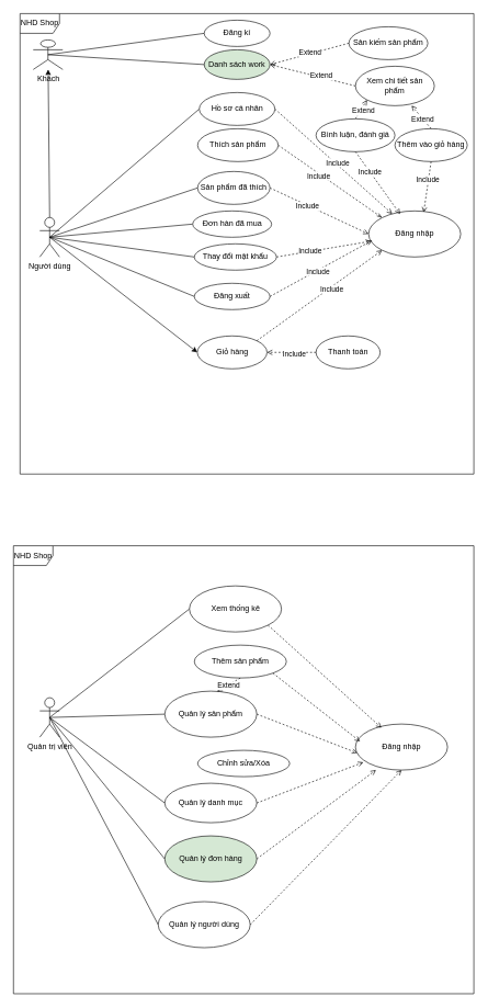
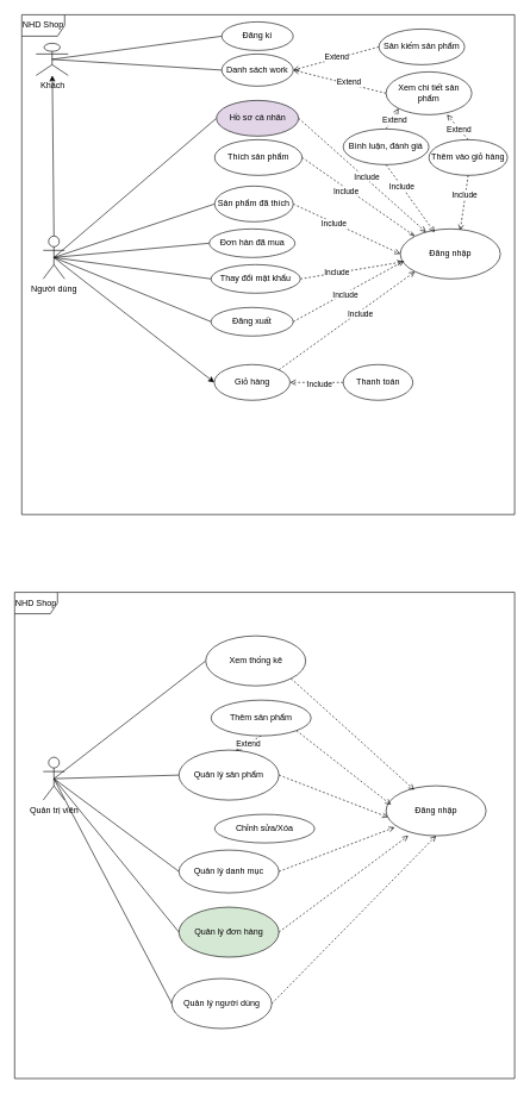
  <mxCell id="0" />
  <mxCell id="1" parent="0" />
  <mxCell id="2" value="NHD Shop" style="shape=umlFrame;whiteSpace=wrap;html=1;pointerEvents=0;" vertex="1" parent="1"><mxGeometry x="30" y="20" width="690" height="700" as="geometry" /></mxCell>
  <mxCell id="3" style="edgeStyle=none;rounded=0;orthogonalLoop=1;jettySize=auto;html=1;exitX=0.5;exitY=0.5;exitDx=0;exitDy=0;exitPerimeter=0;entryX=0;entryY=0.5;entryDx=0;entryDy=0;endArrow=none;endFill=0;" edge="1" parent="1" source="5" target="7"><mxGeometry relative="1" as="geometry" /></mxCell>
  <mxCell id="4" style="edgeStyle=none;rounded=0;orthogonalLoop=1;jettySize=auto;html=1;exitX=0.5;exitY=0.5;exitDx=0;exitDy=0;exitPerimeter=0;entryX=0;entryY=0.5;entryDx=0;entryDy=0;endArrow=none;endFill=0;" edge="1" parent="1" source="5" target="6"><mxGeometry relative="1" as="geometry" /></mxCell>
  <mxCell id="5" value="Khách" style="shape=umlActor;verticalLabelPosition=bottom;verticalAlign=top;html=1;" vertex="1" parent="1"><mxGeometry x="50" y="60" width="45" height="45" as="geometry" /></mxCell>
- <mxCell id="6" value="Danh sách work" style="ellipse;whiteSpace=wrap;html=1;fillColor=#d5e8d4;" vertex="1" parent="1"><mxGeometry x="310" y="75" width="100" height="45" as="geometry" /></mxCell>
+ <mxCell id="6" value="Danh sách work" style="ellipse;whiteSpace=wrap;html=1;" vertex="1" parent="1"><mxGeometry x="310" y="75" width="100" height="45" as="geometry" /></mxCell>
  <mxCell id="7" value="Đăng kí" style="ellipse;whiteSpace=wrap;html=1;" vertex="1" parent="1"><mxGeometry x="310" y="30" width="100" height="40" as="geometry" /></mxCell>
  <mxCell id="8" style="edgeStyle=none;rounded=0;orthogonalLoop=1;jettySize=auto;html=1;exitX=0;exitY=0.5;exitDx=0;exitDy=0;entryX=1;entryY=0.5;entryDx=0;entryDy=0;dashed=1;endArrow=open;endFill=0;" edge="1" parent="1" source="10" target="6"><mxGeometry relative="1" as="geometry" /></mxCell>
  <mxCell id="9" value="Extend" style="edgeLabel;html=1;align=center;verticalAlign=middle;resizable=0;points=[];" vertex="1" connectable="0" parent="8"><mxGeometry x="-0.023" y="-1" relative="1" as="geometry"><mxPoint as="offset" /></mxGeometry></mxCell>
  <mxCell id="10" value="Sản kiếm sản phẩm" style="ellipse;whiteSpace=wrap;html=1;" vertex="1" parent="1"><mxGeometry x="530" y="40" width="120" height="50" as="geometry" /></mxCell>
  <mxCell id="11" style="edgeStyle=none;rounded=0;orthogonalLoop=1;jettySize=auto;html=1;exitX=0;exitY=0.5;exitDx=0;exitDy=0;entryX=1;entryY=0.5;entryDx=0;entryDy=0;dashed=1;endArrow=open;endFill=0;" edge="1" parent="1" source="13" target="6"><mxGeometry relative="1" as="geometry" /></mxCell>
  <mxCell id="12" value="Extend" style="edgeLabel;html=1;align=center;verticalAlign=middle;resizable=0;points=[];" vertex="1" connectable="0" parent="11"><mxGeometry x="-0.188" y="-2" relative="1" as="geometry"><mxPoint x="-1" as="offset" /></mxGeometry></mxCell>
  <mxCell id="13" value="Xem chi tiết sản phẩm" style="ellipse;whiteSpace=wrap;html=1;" vertex="1" parent="1"><mxGeometry x="540" y="100" width="120" height="60" as="geometry" /></mxCell>
  <mxCell id="14" style="edgeStyle=none;rounded=0;orthogonalLoop=1;jettySize=auto;html=1;exitX=0.5;exitY=0.5;exitDx=0;exitDy=0;exitPerimeter=0;entryX=0;entryY=0.5;entryDx=0;entryDy=0;endArrow=none;endFill=0;" edge="1" parent="1" source="21" target="24"><mxGeometry relative="1" as="geometry" /></mxCell>
  <mxCell id="15" style="edgeStyle=none;rounded=0;orthogonalLoop=1;jettySize=auto;html=1;exitX=0.5;exitY=0.5;exitDx=0;exitDy=0;exitPerimeter=0;entryX=0;entryY=0.5;entryDx=0;entryDy=0;endArrow=none;endFill=0;" edge="1" parent="1" source="21" target="27"><mxGeometry relative="1" as="geometry" /></mxCell>
  <mxCell id="16" style="edgeStyle=none;rounded=0;orthogonalLoop=1;jettySize=auto;html=1;exitX=0.5;exitY=0.5;exitDx=0;exitDy=0;exitPerimeter=0;entryX=0;entryY=0.5;entryDx=0;entryDy=0;endArrow=none;endFill=0;" edge="1" parent="1" source="21" target="28"><mxGeometry relative="1" as="geometry" /></mxCell>
  <mxCell id="17" style="edgeStyle=none;rounded=0;orthogonalLoop=1;jettySize=auto;html=1;exitX=0.5;exitY=0.5;exitDx=0;exitDy=0;exitPerimeter=0;entryX=0;entryY=0.5;entryDx=0;entryDy=0;endArrow=none;endFill=0;" edge="1" parent="1" source="21" target="31"><mxGeometry relative="1" as="geometry" /></mxCell>
  <mxCell id="18" style="edgeStyle=none;rounded=0;orthogonalLoop=1;jettySize=auto;html=1;exitX=0.5;exitY=0.5;exitDx=0;exitDy=0;exitPerimeter=0;entryX=0;entryY=0.5;entryDx=0;entryDy=0;endArrow=none;endFill=0;" edge="1" parent="1" source="21" target="32"><mxGeometry relative="1" as="geometry" /></mxCell>
  <mxCell id="19" style="edgeStyle=none;rounded=0;orthogonalLoop=1;jettySize=auto;html=1;exitX=0.5;exitY=0.5;exitDx=0;exitDy=0;exitPerimeter=0;entryX=0;entryY=0.5;entryDx=0;entryDy=0;" edge="1" parent="1" source="21" target="38"><mxGeometry relative="1" as="geometry" /></mxCell>
  <mxCell id="20" style="edgeStyle=none;rounded=0;orthogonalLoop=1;jettySize=auto;html=1;exitX=0.5;exitY=0;exitDx=0;exitDy=0;exitPerimeter=0;" edge="1" parent="1" source="21" target="5"><mxGeometry relative="1" as="geometry" /></mxCell>
  <mxCell id="21" value="Người dùng" style="shape=umlActor;verticalLabelPosition=bottom;verticalAlign=top;html=1;" vertex="1" parent="1"><mxGeometry x="60" y="330" width="30" height="60" as="geometry" /></mxCell>
  <mxCell id="22" style="edgeStyle=none;rounded=0;orthogonalLoop=1;jettySize=auto;html=1;exitX=1;exitY=0.5;exitDx=0;exitDy=0;dashed=1;endArrow=open;endFill=0;" edge="1" parent="1" source="24" target="48"><mxGeometry relative="1" as="geometry" /></mxCell>
  <mxCell id="23" value="Include" style="edgeLabel;html=1;align=center;verticalAlign=middle;resizable=0;points=[];" vertex="1" connectable="0" parent="22"><mxGeometry x="0.043" y="2" relative="1" as="geometry"><mxPoint as="offset" /></mxGeometry></mxCell>
- <mxCell id="24" value="Hồ sơ cá nhân" style="ellipse;whiteSpace=wrap;html=1;" vertex="1" parent="1"><mxGeometry x="302.5" y="140" width="115" height="50" as="geometry" /></mxCell>
+ <mxCell id="24" value="Hồ sơ cá nhân" style="ellipse;whiteSpace=wrap;html=1;fillColor=#e1d5e7;" vertex="1" parent="1"><mxGeometry x="302.5" y="140" width="115" height="50" as="geometry" /></mxCell>
  <mxCell id="25" style="edgeStyle=none;rounded=0;orthogonalLoop=1;jettySize=auto;html=1;exitX=1;exitY=0.5;exitDx=0;exitDy=0;entryX=0;entryY=0.5;entryDx=0;entryDy=0;endArrow=open;endFill=0;dashed=1;" edge="1" parent="1" source="27" target="48"><mxGeometry relative="1" as="geometry" /></mxCell>
  <mxCell id="26" value="Include" style="edgeLabel;html=1;align=center;verticalAlign=middle;resizable=0;points=[];" vertex="1" connectable="0" parent="25"><mxGeometry x="-0.254" relative="1" as="geometry"><mxPoint y="1" as="offset" /></mxGeometry></mxCell>
  <mxCell id="27" value="Sản phẩm đã thích" style="ellipse;whiteSpace=wrap;html=1;" vertex="1" parent="1"><mxGeometry x="300" y="260" width="110" height="50" as="geometry" /></mxCell>
  <mxCell id="28" value="Đơn hàn đã mua" style="ellipse;whiteSpace=wrap;html=1;" vertex="1" parent="1"><mxGeometry x="292.5" y="320" width="120" height="40" as="geometry" /></mxCell>
  <mxCell id="29" style="edgeStyle=none;rounded=0;orthogonalLoop=1;jettySize=auto;html=1;exitX=1;exitY=0.5;exitDx=0;exitDy=0;dashed=1;endArrow=open;endFill=0;" edge="1" parent="1" source="31" target="48"><mxGeometry relative="1" as="geometry" /></mxCell>
  <mxCell id="30" value="Include" style="edgeLabel;html=1;align=center;verticalAlign=middle;resizable=0;points=[];" vertex="1" connectable="0" parent="29"><mxGeometry x="-0.306" y="1" relative="1" as="geometry"><mxPoint as="offset" /></mxGeometry></mxCell>
  <mxCell id="31" value="Thay đổi mật khẩu" style="ellipse;whiteSpace=wrap;html=1;" vertex="1" parent="1"><mxGeometry x="295" y="370" width="125" height="40" as="geometry" /></mxCell>
  <mxCell id="32" value="Đăng xuất" style="ellipse;whiteSpace=wrap;html=1;" vertex="1" parent="1"><mxGeometry x="295" y="430" width="115" height="40" as="geometry" /></mxCell>
  <mxCell id="33" style="edgeStyle=none;rounded=0;orthogonalLoop=1;jettySize=auto;html=1;exitX=1;exitY=0.5;exitDx=0;exitDy=0;entryX=0;entryY=0;entryDx=0;entryDy=0;dashed=1;endArrow=openThin;endFill=0;" edge="1" parent="1" source="35" target="48"><mxGeometry relative="1" as="geometry" /></mxCell>
  <mxCell id="34" value="Include" style="edgeLabel;html=1;align=center;verticalAlign=middle;resizable=0;points=[];" vertex="1" connectable="0" parent="33"><mxGeometry x="-0.196" y="-3" relative="1" as="geometry"><mxPoint as="offset" /></mxGeometry></mxCell>
  <mxCell id="35" value="Thích sản phẩm" style="ellipse;whiteSpace=wrap;html=1;" vertex="1" parent="1"><mxGeometry x="300" y="195" width="122.5" height="50" as="geometry" /></mxCell>
  <mxCell id="36" style="edgeStyle=none;rounded=0;orthogonalLoop=1;jettySize=auto;html=1;exitX=1;exitY=0;exitDx=0;exitDy=0;entryX=0;entryY=1;entryDx=0;entryDy=0;endArrow=open;endFill=0;dashed=1;" edge="1" parent="1" source="38" target="48"><mxGeometry relative="1" as="geometry" /></mxCell>
  <mxCell id="37" value="Include" style="edgeLabel;html=1;align=center;verticalAlign=middle;resizable=0;points=[];" vertex="1" connectable="0" parent="36"><mxGeometry x="0.187" y="-3" relative="1" as="geometry"><mxPoint x="-1" as="offset" /></mxGeometry></mxCell>
  <mxCell id="38" value="Giỏ hàng" style="ellipse;whiteSpace=wrap;html=1;" vertex="1" parent="1"><mxGeometry x="299.5" y="510" width="106" height="50" as="geometry" /></mxCell>
  <mxCell id="39" value="Thêm vào giỏ hàng" style="ellipse;whiteSpace=wrap;html=1;" vertex="1" parent="1"><mxGeometry x="600" y="195" width="110" height="50" as="geometry" /></mxCell>
  <mxCell id="40" style="edgeStyle=none;rounded=0;orthogonalLoop=1;jettySize=auto;html=1;exitX=0.5;exitY=0;exitDx=0;exitDy=0;entryX=0;entryY=1;entryDx=0;entryDy=0;endArrow=open;endFill=0;dashed=1;" edge="1" parent="1" source="42" target="13"><mxGeometry relative="1" as="geometry"><mxPoint x="400" y="525" as="targetPoint" /></mxGeometry></mxCell>
  <mxCell id="41" value="Extend" style="edgeLabel;html=1;align=center;verticalAlign=middle;resizable=0;points=[];" vertex="1" connectable="0" parent="40"><mxGeometry x="-0.012" y="-3" relative="1" as="geometry"><mxPoint as="offset" /></mxGeometry></mxCell>
  <mxCell id="42" value="Bình luận, đánh giá" style="ellipse;whiteSpace=wrap;html=1;" vertex="1" parent="1"><mxGeometry x="480" y="180" width="120" height="50" as="geometry" /></mxCell>
  <mxCell id="43" style="edgeStyle=none;rounded=0;orthogonalLoop=1;jettySize=auto;html=1;exitX=0.5;exitY=0;exitDx=0;exitDy=0;entryX=0.711;entryY=0.997;entryDx=0;entryDy=0;entryPerimeter=0;endArrow=open;endFill=0;dashed=1;" edge="1" parent="1" source="39" target="13"><mxGeometry relative="1" as="geometry" /></mxCell>
  <mxCell id="44" value="Extend" style="edgeLabel;html=1;align=center;verticalAlign=middle;resizable=0;points=[];" vertex="1" connectable="0" parent="43"><mxGeometry x="-0.13" y="1" relative="1" as="geometry"><mxPoint as="offset" /></mxGeometry></mxCell>
  <mxCell id="45" style="edgeStyle=none;rounded=0;orthogonalLoop=1;jettySize=auto;html=1;exitX=0;exitY=0.5;exitDx=0;exitDy=0;entryX=1;entryY=0.5;entryDx=0;entryDy=0;endArrow=open;endFill=0;dashed=1;" edge="1" parent="1" source="47" target="38"><mxGeometry relative="1" as="geometry" /></mxCell>
  <mxCell id="46" value="Include" style="edgeLabel;html=1;align=center;verticalAlign=middle;resizable=0;points=[];" vertex="1" connectable="0" parent="45"><mxGeometry x="-0.077" y="2" relative="1" as="geometry"><mxPoint as="offset" /></mxGeometry></mxCell>
  <mxCell id="47" value="Thanh toán" style="ellipse;whiteSpace=wrap;html=1;" vertex="1" parent="1"><mxGeometry x="480" y="510" width="97.5" height="50" as="geometry" /></mxCell>
  <mxCell id="48" value="Đăng nhập" style="ellipse;whiteSpace=wrap;html=1;" vertex="1" parent="1"><mxGeometry x="560" y="320" width="140" height="70" as="geometry" /></mxCell>
  <mxCell id="49" style="edgeStyle=none;rounded=0;orthogonalLoop=1;jettySize=auto;html=1;exitX=1;exitY=0.5;exitDx=0;exitDy=0;entryX=0.038;entryY=0.64;entryDx=0;entryDy=0;entryPerimeter=0;endArrow=open;endFill=0;dashed=1;" edge="1" parent="1" source="32" target="48"><mxGeometry relative="1" as="geometry" /></mxCell>
  <mxCell id="50" value="Include" style="edgeLabel;html=1;align=center;verticalAlign=middle;resizable=0;points=[];" vertex="1" connectable="0" parent="49"><mxGeometry x="-0.059" relative="1" as="geometry"><mxPoint y="1" as="offset" /></mxGeometry></mxCell>
  <mxCell id="51" style="edgeStyle=none;rounded=0;orthogonalLoop=1;jettySize=auto;html=1;exitX=0.5;exitY=1;exitDx=0;exitDy=0;entryX=0.342;entryY=0.069;entryDx=0;entryDy=0;entryPerimeter=0;dashed=1;endArrow=open;endFill=0;" edge="1" parent="1" source="42" target="48"><mxGeometry relative="1" as="geometry" /></mxCell>
  <mxCell id="52" value="Include" style="edgeLabel;html=1;align=center;verticalAlign=middle;resizable=0;points=[];" vertex="1" connectable="0" parent="51"><mxGeometry x="-0.341" relative="1" as="geometry"><mxPoint x="-1" as="offset" /></mxGeometry></mxCell>
  <mxCell id="53" style="edgeStyle=none;rounded=0;orthogonalLoop=1;jettySize=auto;html=1;exitX=0.5;exitY=1;exitDx=0;exitDy=0;entryX=0.598;entryY=0.033;entryDx=0;entryDy=0;entryPerimeter=0;dashed=1;endArrow=open;endFill=0;" edge="1" parent="1" source="39" target="48"><mxGeometry relative="1" as="geometry" /></mxCell>
  <mxCell id="54" value="Include" style="edgeLabel;html=1;align=center;verticalAlign=middle;resizable=0;points=[];" vertex="1" connectable="0" parent="53"><mxGeometry x="-0.277" y="-1" relative="1" as="geometry"><mxPoint y="-1" as="offset" /></mxGeometry></mxCell>
  <mxCell id="55" value="NHD Shop" style="shape=umlFrame;whiteSpace=wrap;html=1;pointerEvents=0;" vertex="1" parent="1"><mxGeometry x="20" y="829" width="700" height="681" as="geometry" /></mxCell>
  <mxCell id="56" style="edgeStyle=none;rounded=0;orthogonalLoop=1;jettySize=auto;html=1;exitX=0.5;exitY=0.5;exitDx=0;exitDy=0;exitPerimeter=0;entryX=0;entryY=0.5;entryDx=0;entryDy=0;endArrow=none;endFill=0;" edge="1" parent="1" source="61" target="62"><mxGeometry relative="1" as="geometry" /></mxCell>
  <mxCell id="57" style="edgeStyle=none;rounded=0;orthogonalLoop=1;jettySize=auto;html=1;exitX=0.5;exitY=0.5;exitDx=0;exitDy=0;exitPerimeter=0;entryX=0;entryY=0.5;entryDx=0;entryDy=0;endArrow=none;endFill=0;" edge="1" parent="1" source="61" target="63"><mxGeometry relative="1" as="geometry" /></mxCell>
  <mxCell id="58" style="edgeStyle=none;rounded=0;orthogonalLoop=1;jettySize=auto;html=1;exitX=0.5;exitY=0.5;exitDx=0;exitDy=0;exitPerimeter=0;entryX=0;entryY=0.5;entryDx=0;entryDy=0;endArrow=none;endFill=0;" edge="1" parent="1" source="61" target="66"><mxGeometry relative="1" as="geometry" /></mxCell>
  <mxCell id="59" style="edgeStyle=none;rounded=0;orthogonalLoop=1;jettySize=auto;html=1;exitX=0.5;exitY=0.5;exitDx=0;exitDy=0;exitPerimeter=0;entryX=0;entryY=0.5;entryDx=0;entryDy=0;endArrow=none;endFill=0;" edge="1" parent="1" source="61" target="67"><mxGeometry relative="1" as="geometry" /></mxCell>
  <mxCell id="60" style="edgeStyle=none;rounded=0;orthogonalLoop=1;jettySize=auto;html=1;exitX=0.5;exitY=0.5;exitDx=0;exitDy=0;exitPerimeter=0;entryX=0;entryY=0.5;entryDx=0;entryDy=0;endArrow=none;endFill=0;" edge="1" parent="1" source="61" target="69"><mxGeometry relative="1" as="geometry" /></mxCell>
  <mxCell id="61" value="Quản trị viên" style="shape=umlActor;verticalLabelPosition=bottom;verticalAlign=top;html=1;" vertex="1" parent="1"><mxGeometry x="60" y="1060" width="30" height="60" as="geometry" /></mxCell>
  <mxCell id="62" value="Xem thống kê" style="ellipse;whiteSpace=wrap;html=1;" vertex="1" parent="1"><mxGeometry x="287.5" y="890" width="140" height="70" as="geometry" /></mxCell>
  <mxCell id="63" value="Quản lý sản phẩm" style="ellipse;whiteSpace=wrap;html=1;" vertex="1" parent="1"><mxGeometry x="250" y="1050" width="140" height="70" as="geometry" /></mxCell>
  <mxCell id="64" value="Thêm sản phẩm" style="ellipse;whiteSpace=wrap;html=1;" vertex="1" parent="1"><mxGeometry x="295" y="980" width="140" height="50" as="geometry" /></mxCell>
  <mxCell id="65" value="Chỉnh sửa/Xóa" style="ellipse;whiteSpace=wrap;html=1;" vertex="1" parent="1"><mxGeometry x="300" y="1140" width="140" height="40" as="geometry" /></mxCell>
  <mxCell id="66" value="Quản lý danh mục" style="ellipse;whiteSpace=wrap;html=1;" vertex="1" parent="1"><mxGeometry x="250" y="1190" width="140" height="60" as="geometry" /></mxCell>
  <mxCell id="67" value="Quản lý đơn hàng" style="ellipse;whiteSpace=wrap;html=1;fillColor=#d5e8d4;" vertex="1" parent="1"><mxGeometry x="250" y="1270" width="140" height="70" as="geometry" /></mxCell>
  <mxCell id="68" style="edgeStyle=none;rounded=0;orthogonalLoop=1;jettySize=auto;html=1;exitX=1;exitY=0.5;exitDx=0;exitDy=0;entryX=0.5;entryY=1;entryDx=0;entryDy=0;dashed=1;endArrow=open;endFill=0;" edge="1" parent="1" source="69" target="72"><mxGeometry relative="1" as="geometry" /></mxCell>
  <mxCell id="69" value="Quản lý người dùng" style="ellipse;whiteSpace=wrap;html=1;" vertex="1" parent="1"><mxGeometry x="240" y="1370" width="140" height="70" as="geometry" /></mxCell>
  <mxCell id="70" style="edgeStyle=none;rounded=0;orthogonalLoop=1;jettySize=auto;html=1;exitX=0.5;exitY=1;exitDx=0;exitDy=0;entryX=0.568;entryY=0.01;entryDx=0;entryDy=0;entryPerimeter=0;dashed=1;endArrow=open;endFill=0;" edge="1" parent="1" source="64" target="63"><mxGeometry relative="1" as="geometry" /></mxCell>
  <mxCell id="71" value="Extend" style="edgeLabel;html=1;align=center;verticalAlign=middle;resizable=0;points=[];" vertex="1" connectable="0" parent="70"><mxGeometry x="0.074" relative="1" as="geometry"><mxPoint x="1" as="offset" /></mxGeometry></mxCell>
  <mxCell id="72" value="Đăng nhập" style="ellipse;whiteSpace=wrap;html=1;" vertex="1" parent="1"><mxGeometry x="540" y="1100" width="140" height="70" as="geometry" /></mxCell>
  <mxCell id="73" style="edgeStyle=none;rounded=0;orthogonalLoop=1;jettySize=auto;html=1;exitX=1;exitY=1;exitDx=0;exitDy=0;entryX=0.282;entryY=0.081;entryDx=0;entryDy=0;entryPerimeter=0;dashed=1;endArrow=open;endFill=0;" edge="1" parent="1" source="62" target="72"><mxGeometry relative="1" as="geometry" /></mxCell>
  <mxCell id="74" style="edgeStyle=none;rounded=0;orthogonalLoop=1;jettySize=auto;html=1;exitX=1;exitY=1;exitDx=0;exitDy=0;entryX=0.05;entryY=0.379;entryDx=0;entryDy=0;entryPerimeter=0;dashed=1;endArrow=open;endFill=0;" edge="1" parent="1" source="64" target="72"><mxGeometry relative="1" as="geometry" /></mxCell>
  <mxCell id="75" style="edgeStyle=none;rounded=0;orthogonalLoop=1;jettySize=auto;html=1;exitX=1;exitY=0.5;exitDx=0;exitDy=0;entryX=0.02;entryY=0.629;entryDx=0;entryDy=0;entryPerimeter=0;dashed=1;endArrow=open;endFill=0;" edge="1" parent="1" source="63" target="72"><mxGeometry relative="1" as="geometry" /></mxCell>
  <mxCell id="76" style="edgeStyle=none;rounded=0;orthogonalLoop=1;jettySize=auto;html=1;exitX=1;exitY=0.5;exitDx=0;exitDy=0;entryX=0.086;entryY=0.831;entryDx=0;entryDy=0;entryPerimeter=0;endArrow=open;endFill=0;dashed=1;" edge="1" parent="1" source="66" target="72"><mxGeometry relative="1" as="geometry" /></mxCell>
  <mxCell id="77" style="edgeStyle=none;rounded=0;orthogonalLoop=1;jettySize=auto;html=1;exitX=1;exitY=0.5;exitDx=0;exitDy=0;entryX=0.223;entryY=0.998;entryDx=0;entryDy=0;entryPerimeter=0;endArrow=open;endFill=0;dashed=1;" edge="1" parent="1" source="67" target="72"><mxGeometry relative="1" as="geometry" /></mxCell>
